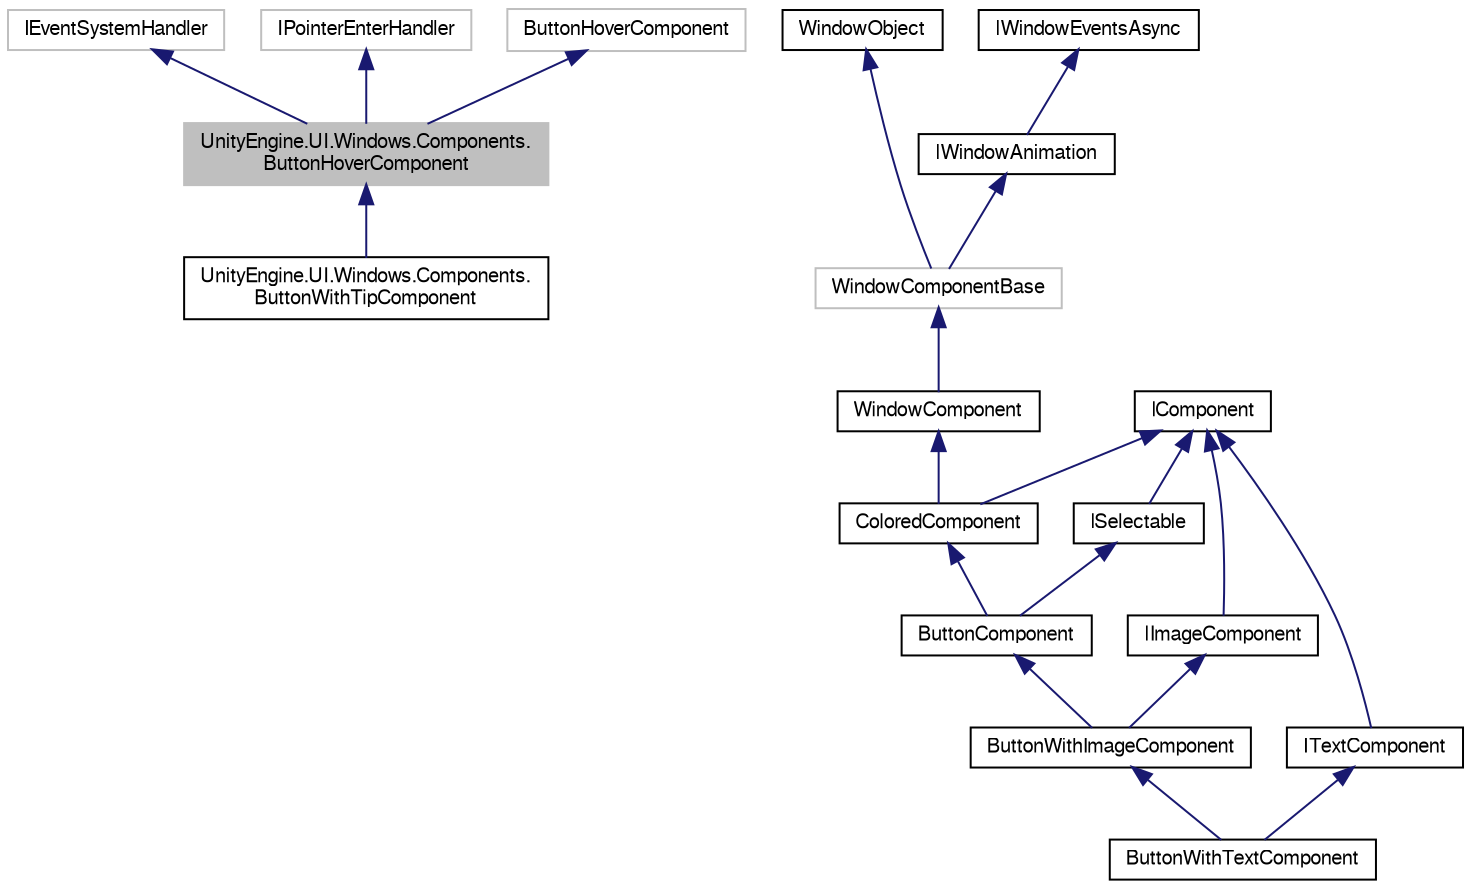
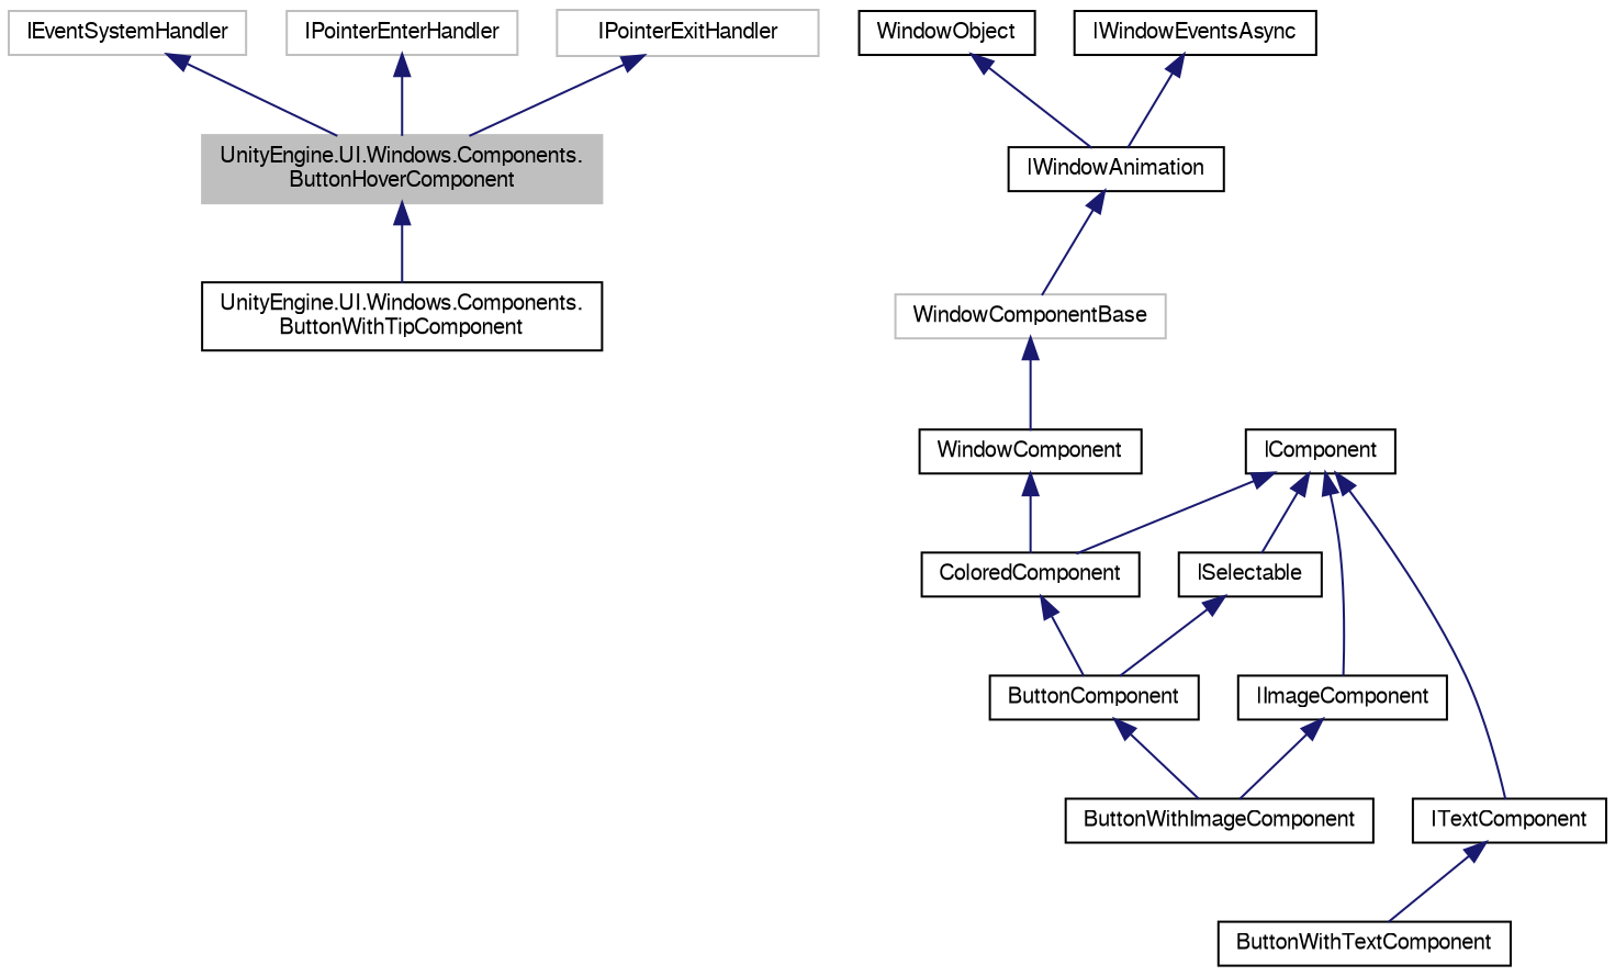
  digraph {
    rankdir=TB
    node [color=black fillcolor=white fontname=FreeSans fontsize=10 shape=record style=filled]
    edge [color=midnightblue dir=back fontname=FreeSans fontsize=10 labelfontname=FreeSans labelfontsize=10 style=solid]
    n1 [color=grey75 fillcolor=grey75 fontcolor=black height=0.2 label="UnityEngine.UI.Windows.Components.\lButtonHoverComponent" width=0.4]
    n2 [height=0.2 label="UnityEngine.UI.Windows.Components.\lButtonWithTipComponent" width=0.4]
    n3 [height=0.2 label=ButtonWithTextComponent width=0.4]
    n4 [height=0.2 label=ButtonWithImageComponent width=0.4]
    n5 [height=0.2 label=ButtonComponent width=0.4]
    n6 [height=0.2 label=ColoredComponent width=0.4]
    n7 [height=0.2 label=WindowComponent width=0.4]
    n8 [color=grey75 height=0.2 label=WindowComponentBase width=0.4]
    n9 [height=0.2 label=WindowObject width=0.4]
    n10 [height=0.2 label=IWindowAnimation width=0.4]
    n11 [height=0.2 label=IWindowEventsAsync width=0.4]
    n12 [height=0.2 label=IComponent width=0.4]
    n13 [height=0.2 label=ISelectable width=0.4]
    n14 [height=0.2 label=IImageComponent width=0.4]
    n15 [height=0.2 label=ITextComponent width=0.4]
    n16 [color=grey75 height=0.2 label=IEventSystemHandler width=0.4]
    n17 [color=grey75 height=0.2 label=IPointerEnterHandler width=0.4]
-   n18 [color=grey75 height=0.2 label=ButtonHoverComponent width=0.4]
+   n18 [color=grey75 height=0.2 label=IPointerExitHandler width=0.4]
    n1 -> n2
-   n4 -> n3
    n5 -> n4
    n6 -> n5
    n7 -> n6
    n8 -> n7
-   n9 -> n8
+   n9 -> n10
    n10 -> n8
    n11 -> n10
    n12 -> n6
    n12 -> n13
    n12 -> n14
    n12 -> n15
    n13 -> n5
    n14 -> n4
    n15 -> n3
    n16 -> n1
    n17 -> n1
    n18 -> n1
  }
